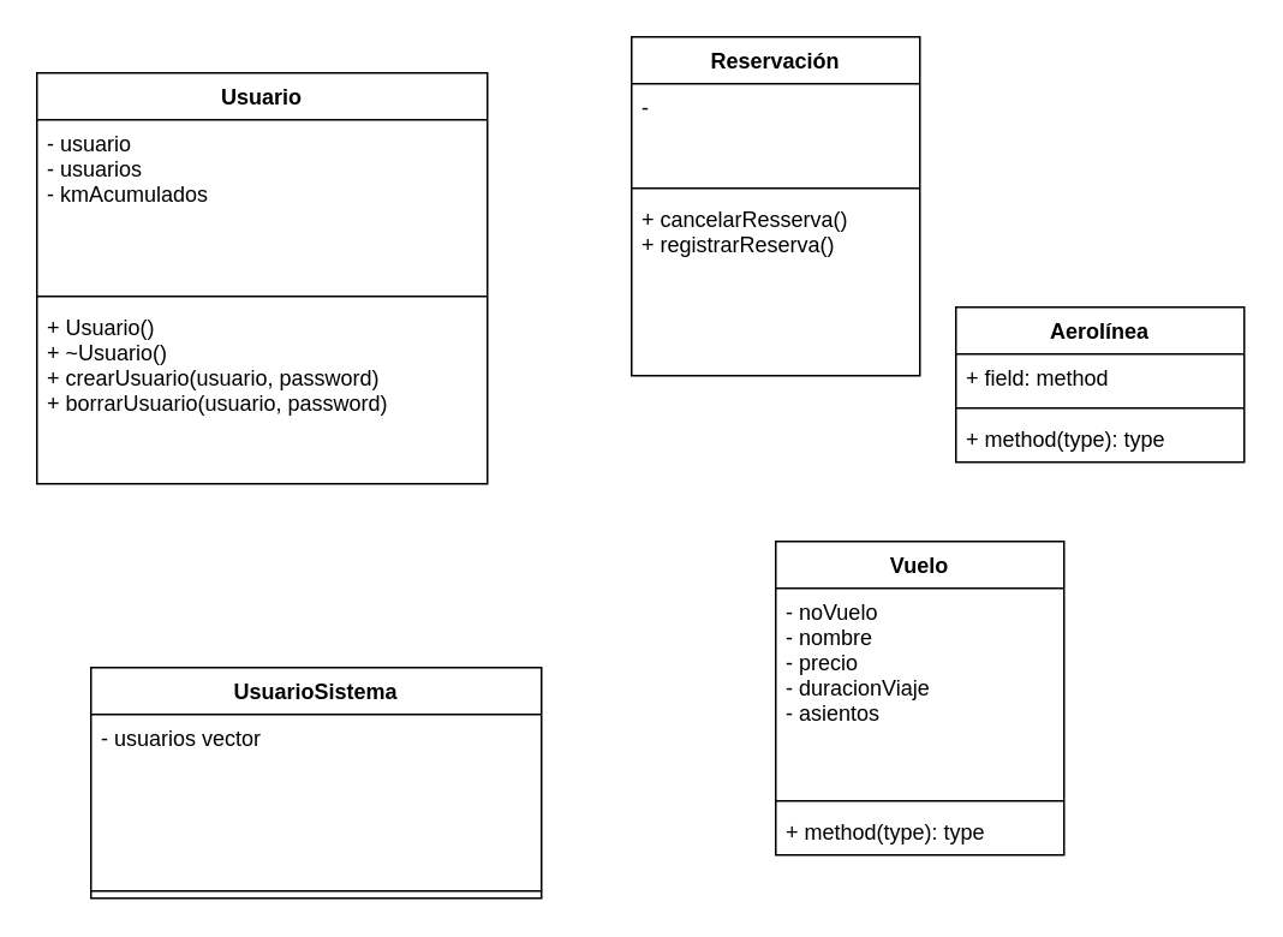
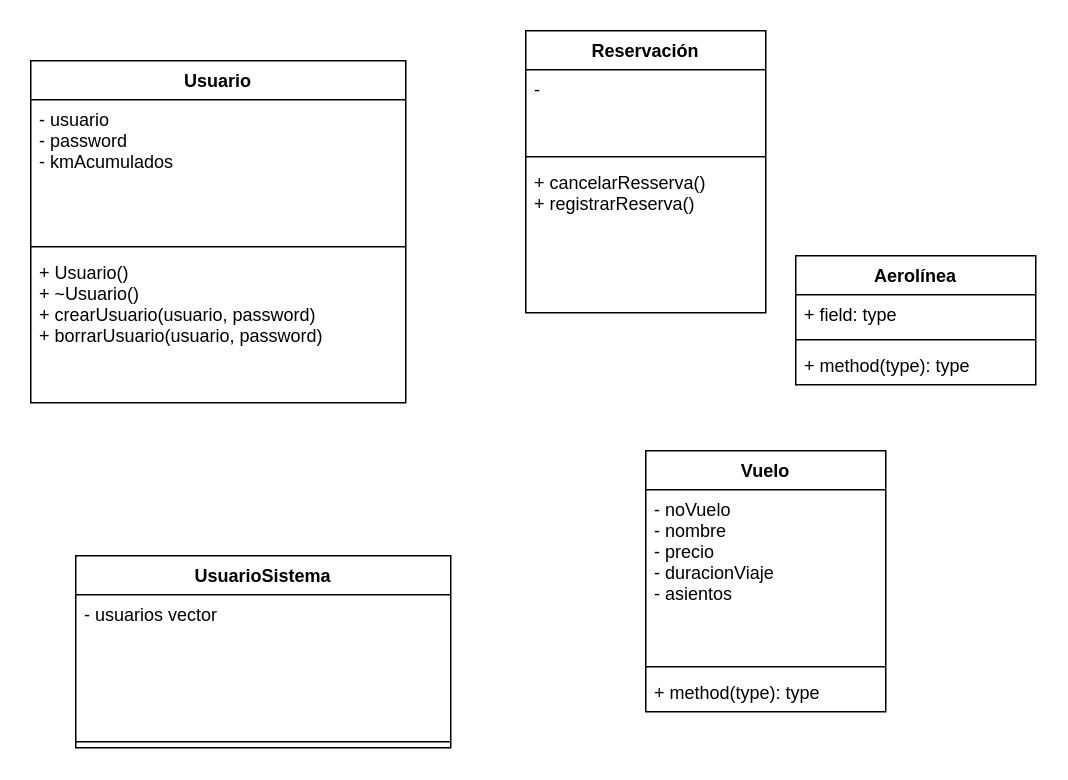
  <mxCell id="0" />
  <mxCell id="1" parent="0" />
  <mxCell id="2" value="Usuario" style="swimlane;fontStyle=1;align=center;verticalAlign=top;childLayout=stackLayout;horizontal=1;startSize=26;horizontalStack=0;resizeParent=1;resizeParentMax=0;resizeLast=0;collapsible=1;marginBottom=0;" parent="1" vertex="1"><mxGeometry x="20" y="40" width="250" height="228" as="geometry" /></mxCell>
- <mxCell id="3" value="- usuario&#10;- usuarios&#10;- kmAcumulados" style="text;strokeColor=none;fillColor=none;align=left;verticalAlign=top;spacingLeft=4;spacingRight=4;overflow=hidden;rotatable=0;points=[[0,0.5],[1,0.5]];portConstraint=eastwest;" parent="2" vertex="1"><mxGeometry y="26" width="250" height="94" as="geometry" /></mxCell>
+ <mxCell id="3" value="- usuario&#10;- password&#10;- kmAcumulados" style="text;strokeColor=none;fillColor=none;align=left;verticalAlign=top;spacingLeft=4;spacingRight=4;overflow=hidden;rotatable=0;points=[[0,0.5],[1,0.5]];portConstraint=eastwest;" parent="2" vertex="1"><mxGeometry y="26" width="250" height="94" as="geometry" /></mxCell>
  <mxCell id="4" value="" style="line;strokeWidth=1;fillColor=none;align=left;verticalAlign=middle;spacingTop=-1;spacingLeft=3;spacingRight=3;rotatable=0;labelPosition=right;points=[];portConstraint=eastwest;strokeColor=inherit;" parent="2" vertex="1"><mxGeometry y="120" width="250" height="8" as="geometry" /></mxCell>
  <mxCell id="5" value="+ Usuario()&#10;+ ~Usuario()&#10;+ crearUsuario(usuario, password)&#10;+ borrarUsuario(usuario, password)" style="text;strokeColor=none;fillColor=none;align=left;verticalAlign=top;spacingLeft=4;spacingRight=4;overflow=hidden;rotatable=0;points=[[0,0.5],[1,0.5]];portConstraint=eastwest;" parent="2" vertex="1"><mxGeometry y="128" width="250" height="100" as="geometry" /></mxCell>
  <mxCell id="6" value="Aerolínea" style="swimlane;fontStyle=1;align=center;verticalAlign=top;childLayout=stackLayout;horizontal=1;startSize=26;horizontalStack=0;resizeParent=1;resizeParentMax=0;resizeLast=0;collapsible=1;marginBottom=0;" parent="1" vertex="1"><mxGeometry x="530" y="170" width="160" height="86" as="geometry" /></mxCell>
- <mxCell id="7" value="+ field: method" style="text;strokeColor=none;fillColor=none;align=left;verticalAlign=top;spacingLeft=4;spacingRight=4;overflow=hidden;rotatable=0;points=[[0,0.5],[1,0.5]];portConstraint=eastwest;" parent="6" vertex="1"><mxGeometry y="26" width="160" height="26" as="geometry" /></mxCell>
+ <mxCell id="7" value="+ field: type" style="text;strokeColor=none;fillColor=none;align=left;verticalAlign=top;spacingLeft=4;spacingRight=4;overflow=hidden;rotatable=0;points=[[0,0.5],[1,0.5]];portConstraint=eastwest;" parent="6" vertex="1"><mxGeometry y="26" width="160" height="26" as="geometry" /></mxCell>
  <mxCell id="8" value="" style="line;strokeWidth=1;fillColor=none;align=left;verticalAlign=middle;spacingTop=-1;spacingLeft=3;spacingRight=3;rotatable=0;labelPosition=right;points=[];portConstraint=eastwest;strokeColor=inherit;" parent="6" vertex="1"><mxGeometry y="52" width="160" height="8" as="geometry" /></mxCell>
  <mxCell id="9" value="+ method(type): type" style="text;strokeColor=none;fillColor=none;align=left;verticalAlign=top;spacingLeft=4;spacingRight=4;overflow=hidden;rotatable=0;points=[[0,0.5],[1,0.5]];portConstraint=eastwest;" parent="6" vertex="1"><mxGeometry y="60" width="160" height="26" as="geometry" /></mxCell>
  <mxCell id="10" value="Vuelo" style="swimlane;fontStyle=1;align=center;verticalAlign=top;childLayout=stackLayout;horizontal=1;startSize=26;horizontalStack=0;resizeParent=1;resizeParentMax=0;resizeLast=0;collapsible=1;marginBottom=0;" parent="1" vertex="1"><mxGeometry x="430" y="300" width="160" height="174" as="geometry" /></mxCell>
  <mxCell id="11" value="- noVuelo&#10;- nombre&#10;- precio&#10;- duracionViaje&#10;- asientos" style="text;strokeColor=none;fillColor=none;align=left;verticalAlign=top;spacingLeft=4;spacingRight=4;overflow=hidden;rotatable=0;points=[[0,0.5],[1,0.5]];portConstraint=eastwest;" parent="10" vertex="1"><mxGeometry y="26" width="160" height="114" as="geometry" /></mxCell>
  <mxCell id="12" value="" style="line;strokeWidth=1;fillColor=none;align=left;verticalAlign=middle;spacingTop=-1;spacingLeft=3;spacingRight=3;rotatable=0;labelPosition=right;points=[];portConstraint=eastwest;strokeColor=inherit;" parent="10" vertex="1"><mxGeometry y="140" width="160" height="8" as="geometry" /></mxCell>
  <mxCell id="13" value="+ method(type): type" style="text;strokeColor=none;fillColor=none;align=left;verticalAlign=top;spacingLeft=4;spacingRight=4;overflow=hidden;rotatable=0;points=[[0,0.5],[1,0.5]];portConstraint=eastwest;" parent="10" vertex="1"><mxGeometry y="148" width="160" height="26" as="geometry" /></mxCell>
  <mxCell id="14" value="UsuarioSistema" style="swimlane;fontStyle=1;align=center;verticalAlign=top;childLayout=stackLayout;horizontal=1;startSize=26;horizontalStack=0;resizeParent=1;resizeParentMax=0;resizeLast=0;collapsible=1;marginBottom=0;" parent="1" vertex="1"><mxGeometry x="50" y="370" width="250" height="128" as="geometry" /></mxCell>
  <mxCell id="15" value="- usuarios vector" style="text;strokeColor=none;fillColor=none;align=left;verticalAlign=top;spacingLeft=4;spacingRight=4;overflow=hidden;rotatable=0;points=[[0,0.5],[1,0.5]];portConstraint=eastwest;" parent="14" vertex="1"><mxGeometry y="26" width="250" height="94" as="geometry" /></mxCell>
  <mxCell id="16" value="" style="line;strokeWidth=1;fillColor=none;align=left;verticalAlign=middle;spacingTop=-1;spacingLeft=3;spacingRight=3;rotatable=0;labelPosition=right;points=[];portConstraint=eastwest;strokeColor=inherit;" parent="14" vertex="1"><mxGeometry y="120" width="250" height="8" as="geometry" /></mxCell>
  <mxCell id="17" value="Reservación" style="swimlane;fontStyle=1;align=center;verticalAlign=top;childLayout=stackLayout;horizontal=1;startSize=26;horizontalStack=0;resizeParent=1;resizeParentMax=0;resizeLast=0;collapsible=1;marginBottom=0;" vertex="1" parent="1"><mxGeometry x="350" y="20" width="160" height="188" as="geometry" /></mxCell>
  <mxCell id="18" value="- " style="text;strokeColor=none;fillColor=none;align=left;verticalAlign=top;spacingLeft=4;spacingRight=4;overflow=hidden;rotatable=0;points=[[0,0.5],[1,0.5]];portConstraint=eastwest;" vertex="1" parent="17"><mxGeometry y="26" width="160" height="54" as="geometry" /></mxCell>
  <mxCell id="19" value="" style="line;strokeWidth=1;fillColor=none;align=left;verticalAlign=middle;spacingTop=-1;spacingLeft=3;spacingRight=3;rotatable=0;labelPosition=right;points=[];portConstraint=eastwest;strokeColor=inherit;" vertex="1" parent="17"><mxGeometry y="80" width="160" height="8" as="geometry" /></mxCell>
  <mxCell id="20" value="+ cancelarResserva()&#10;+ registrarReserva()" style="text;strokeColor=none;fillColor=none;align=left;verticalAlign=top;spacingLeft=4;spacingRight=4;overflow=hidden;rotatable=0;points=[[0,0.5],[1,0.5]];portConstraint=eastwest;" vertex="1" parent="17"><mxGeometry y="88" width="160" height="100" as="geometry" /></mxCell>
